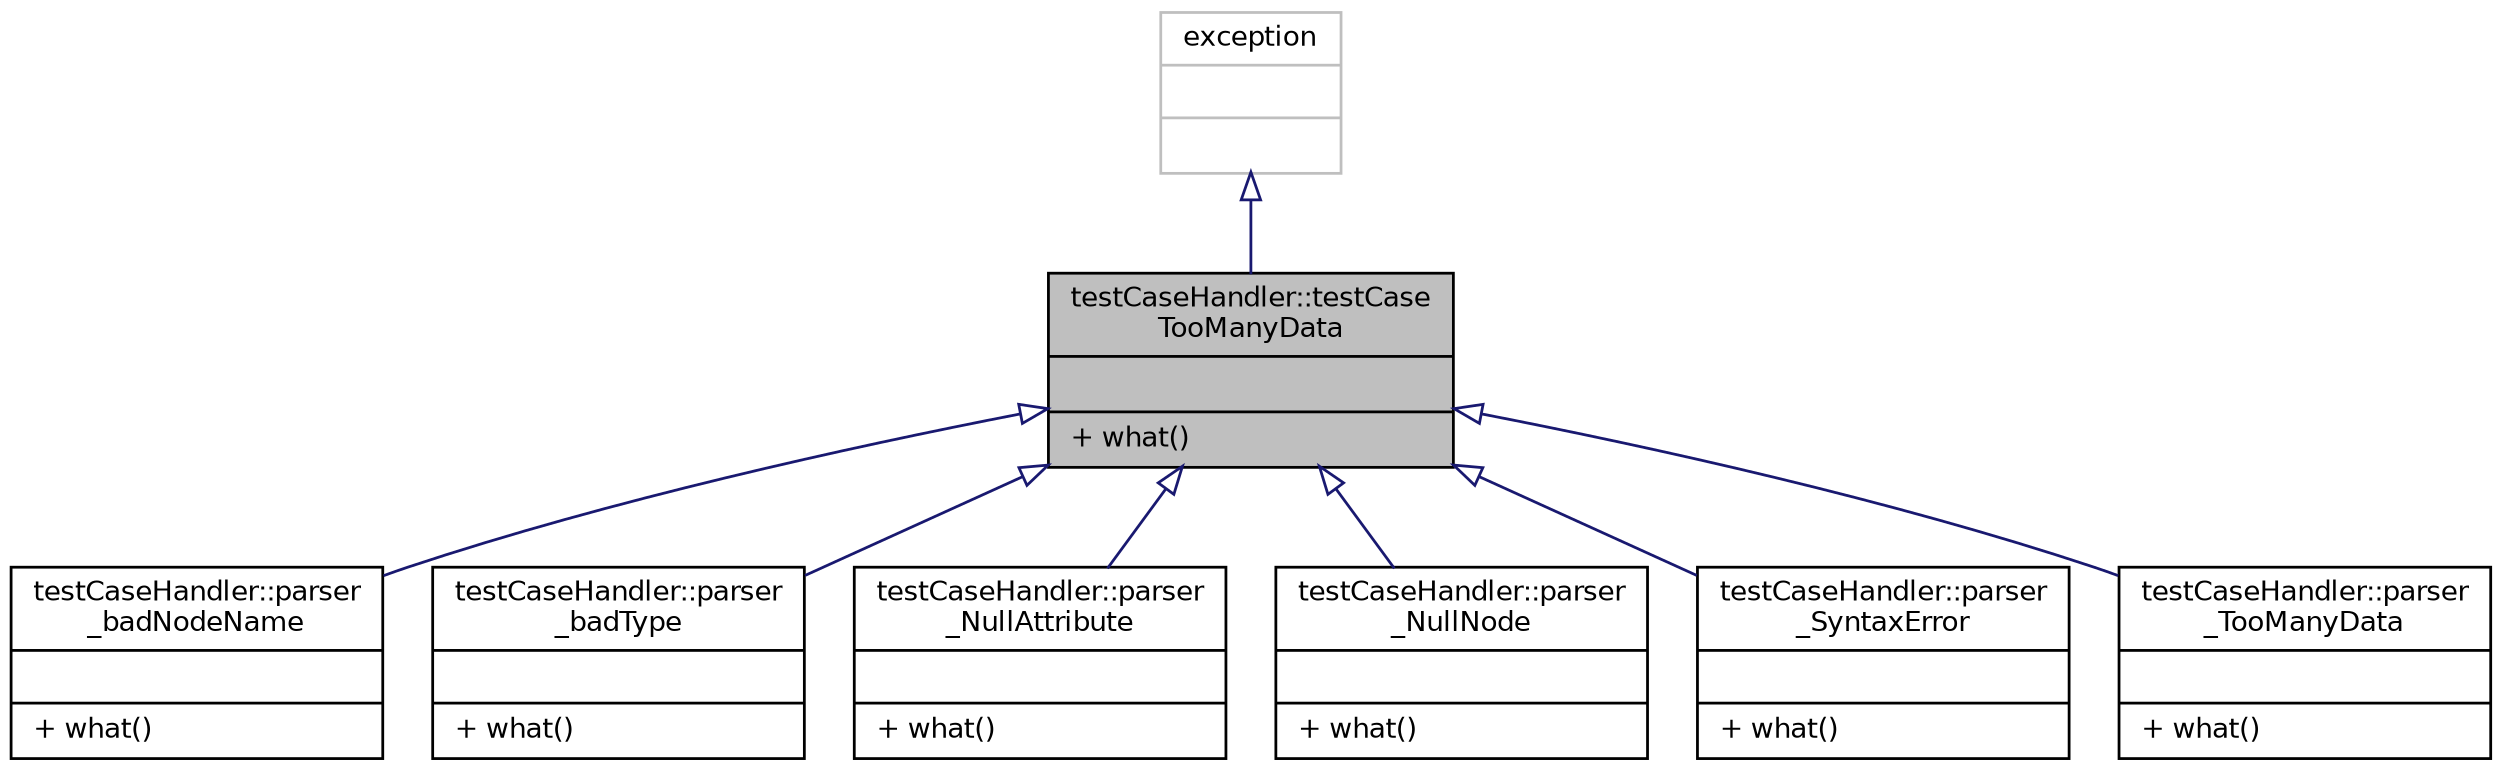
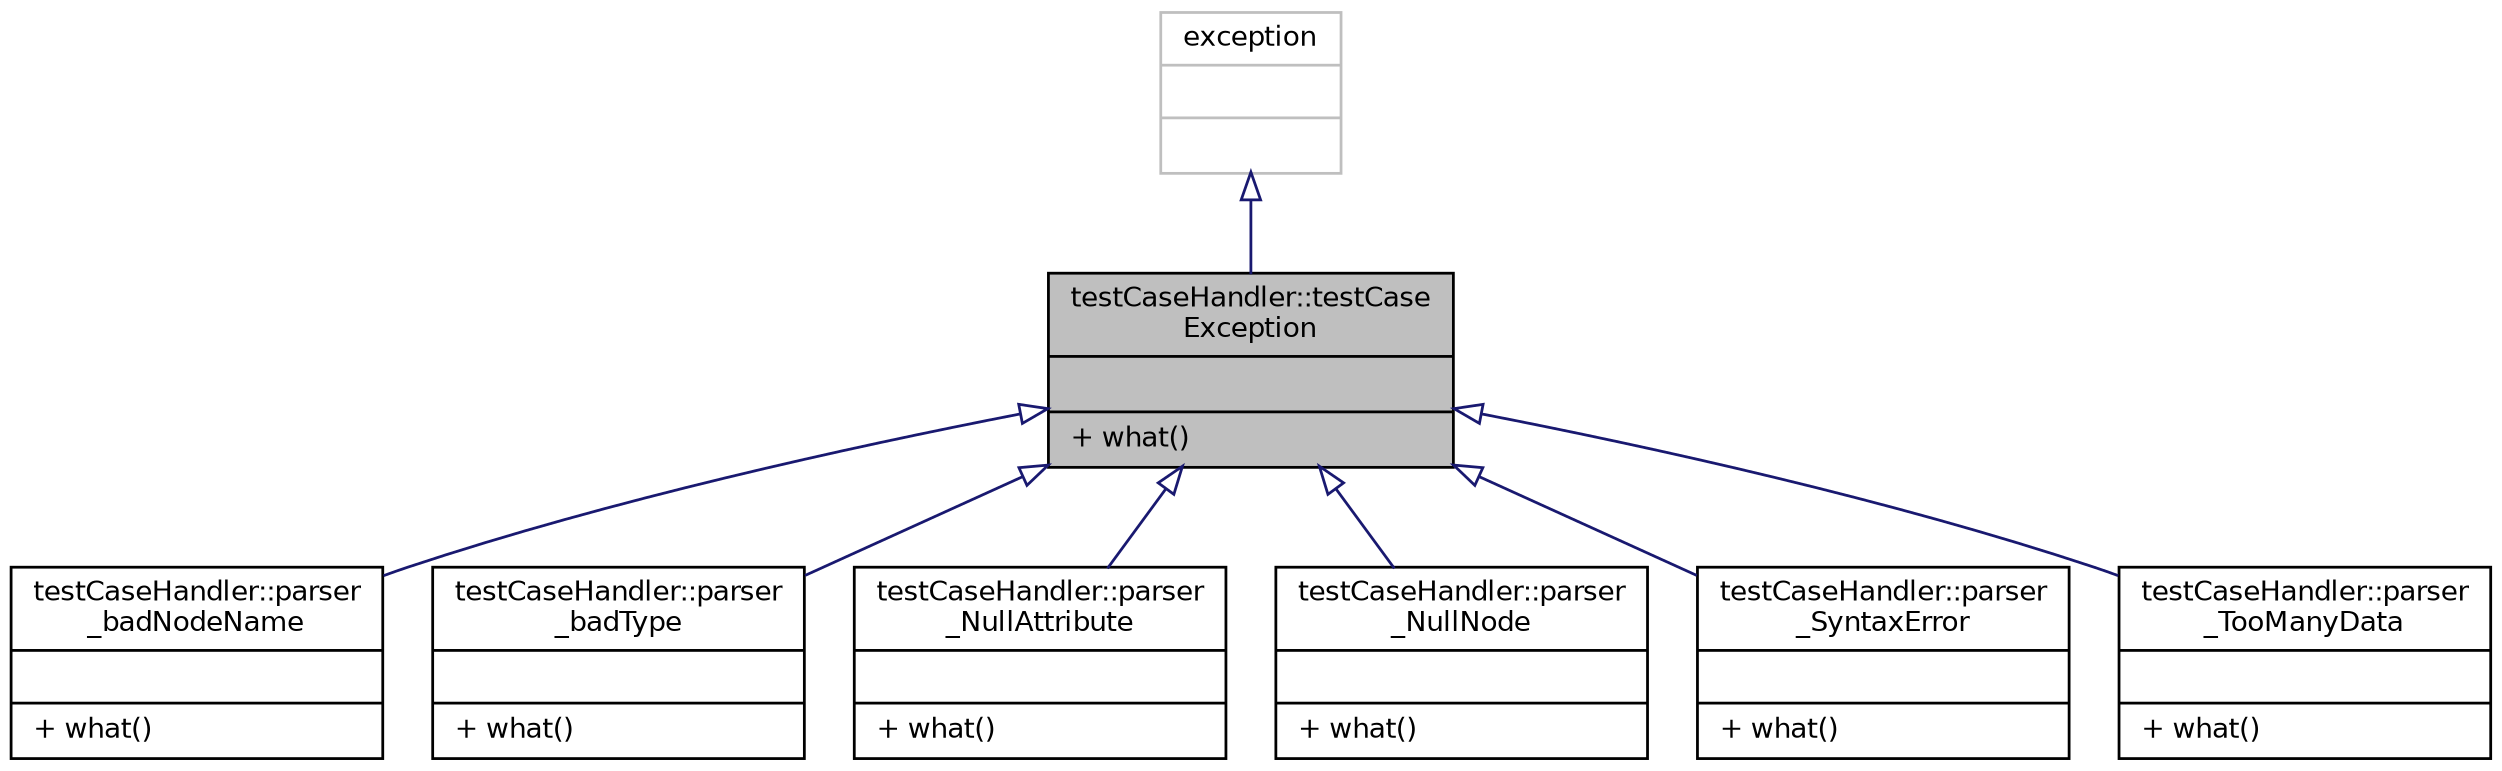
  digraph {
    node [color=black fillcolor=white fontname=Helvetica fontsize=10 shape=record style=filled]
    edge [arrowtail=onormal color=midnightblue dir=back fontname=Helvetica fontsize=10 labelfontname=Helvetica labelfontsize=10 style=solid]
-   n1 [fillcolor=grey75 fontcolor=black height=0.2 label="{testCaseHandler::testCase\lTooManyData\n||+ what()\l}" width=0.4]
+   n1 [fillcolor=grey75 fontcolor=black height=0.2 label="{testCaseHandler::testCase\lException\n||+ what()\l}" width=0.4]
    n2 [height=0.2 label="{testCaseHandler::parser\l_badNodeName\n||+ what()\l}" width=0.4]
    n3 [height=0.2 label="{testCaseHandler::parser\l_badType\n||+ what()\l}" width=0.4]
    n4 [height=0.2 label="{testCaseHandler::parser\l_NullAttribute\n||+ what()\l}" width=0.4]
    n5 [height=0.2 label="{testCaseHandler::parser\l_NullNode\n||+ what()\l}" width=0.4]
    n6 [height=0.2 label="{testCaseHandler::parser\l_SyntaxError\n||+ what()\l}" width=0.4]
    n7 [height=0.2 label="{testCaseHandler::parser\l_TooManyData\n||+ what()\l}" width=0.4]
    n8 [color=grey75 height=0.2 label="{exception\n||}" width=0.4]
    n1 -> n2
    n1 -> n3
    n1 -> n4
    n1 -> n5
    n1 -> n6
    n1 -> n7
    n8 -> n1
  }
